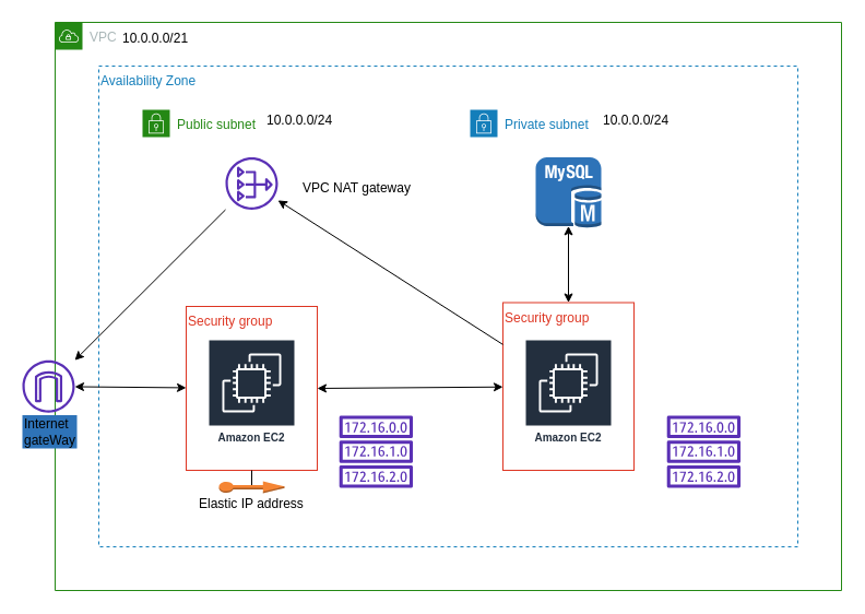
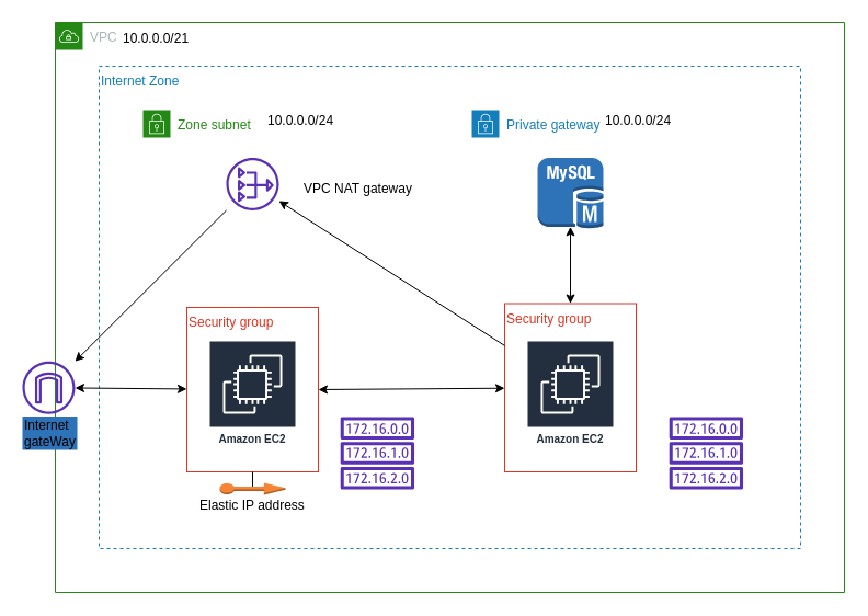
  <mxCell id="0" />
  <mxCell id="1" parent="0" />
  <mxCell id="2" value="VPC" style="points=[[0,0],[0.25,0],[0.5,0],[0.75,0],[1,0],[1,0.25],[1,0.5],[1,0.75],[1,1],[0.75,1],[0.5,1],[0.25,1],[0,1],[0,0.75],[0,0.5],[0,0.25]];outlineConnect=0;gradientColor=none;html=1;whiteSpace=wrap;fontSize=12;fontStyle=0;shape=mxgraph.aws4.group;grIcon=mxgraph.aws4.group_vpc;strokeColor=#248814;fillColor=none;verticalAlign=top;align=left;spacingLeft=30;fontColor=#AAB7B8;dashed=0;" vertex="1" parent="1"><mxGeometry x="50" y="20" width="720" height="520" as="geometry" /></mxCell>
- <mxCell id="3" value="Availability Zone" style="fillColor=none;strokeColor=#147EBA;dashed=1;verticalAlign=top;fontStyle=0;fontColor=#147EBA;align=left;" vertex="1" parent="1"><mxGeometry x="90" y="60" width="640" height="440" as="geometry" /></mxCell>
- <mxCell id="4" value="Private subnet" style="points=[[0,0],[0.25,0],[0.5,0],[0.75,0],[1,0],[1,0.25],[1,0.5],[1,0.75],[1,1],[0.75,1],[0.5,1],[0.25,1],[0,1],[0,0.75],[0,0.5],[0,0.25]];outlineConnect=0;gradientColor=none;html=1;whiteSpace=wrap;fontSize=12;fontStyle=0;shape=mxgraph.aws4.group;grIcon=mxgraph.aws4.group_security_group;grStroke=0;strokeColor=#147EBA;verticalAlign=top;align=left;spacingLeft=30;fontColor=#147EBA;dashed=0;" vertex="1" parent="1"><mxGeometry x="430" y="100" width="260" height="360" as="geometry" /></mxCell>
- <mxCell id="5" value="Public subnet" style="points=[[0,0],[0.25,0],[0.5,0],[0.75,0],[1,0],[1,0.25],[1,0.5],[1,0.75],[1,1],[0.75,1],[0.5,1],[0.25,1],[0,1],[0,0.75],[0,0.5],[0,0.25]];outlineConnect=0;gradientColor=none;html=1;whiteSpace=wrap;fontSize=12;fontStyle=0;shape=mxgraph.aws4.group;grIcon=mxgraph.aws4.group_security_group;grStroke=0;verticalAlign=top;align=left;spacingLeft=30;fontColor=#248814;dashed=0;strokeColor=#248814;" vertex="1" parent="1"><mxGeometry x="130" y="100" width="260" height="360" as="geometry" /></mxCell>
+ <mxCell id="3" value="Internet Zone" style="fillColor=none;strokeColor=#147EBA;dashed=1;verticalAlign=top;fontStyle=0;fontColor=#147EBA;align=left;" vertex="1" parent="1"><mxGeometry x="90" y="60" width="640" height="440" as="geometry" /></mxCell>
+ <mxCell id="4" value="Private gateway" style="points=[[0,0],[0.25,0],[0.5,0],[0.75,0],[1,0],[1,0.25],[1,0.5],[1,0.75],[1,1],[0.75,1],[0.5,1],[0.25,1],[0,1],[0,0.75],[0,0.5],[0,0.25]];outlineConnect=0;gradientColor=none;html=1;whiteSpace=wrap;fontSize=12;fontStyle=0;shape=mxgraph.aws4.group;grIcon=mxgraph.aws4.group_security_group;grStroke=0;strokeColor=#147EBA;verticalAlign=top;align=left;spacingLeft=30;fontColor=#147EBA;dashed=0;" vertex="1" parent="1"><mxGeometry x="430" y="100" width="260" height="360" as="geometry" /></mxCell>
+ <mxCell id="5" value="Zone subnet" style="points=[[0,0],[0.25,0],[0.5,0],[0.75,0],[1,0],[1,0.25],[1,0.5],[1,0.75],[1,1],[0.75,1],[0.5,1],[0.25,1],[0,1],[0,0.75],[0,0.5],[0,0.25]];outlineConnect=0;gradientColor=none;html=1;whiteSpace=wrap;fontSize=12;fontStyle=0;shape=mxgraph.aws4.group;grIcon=mxgraph.aws4.group_security_group;grStroke=0;verticalAlign=top;align=left;spacingLeft=30;fontColor=#248814;dashed=0;strokeColor=#248814;" vertex="1" parent="1"><mxGeometry x="130" y="100" width="260" height="360" as="geometry" /></mxCell>
  <mxCell id="6" value="" style="outlineConnect=0;fontColor=#232F3E;gradientColor=none;fillColor=#5A30B5;strokeColor=none;dashed=0;verticalLabelPosition=bottom;verticalAlign=top;align=center;html=1;fontSize=12;fontStyle=0;aspect=fixed;pointerEvents=1;shape=mxgraph.aws4.internet_gateway;" vertex="1" parent="1"><mxGeometry x="20" y="329.25" width="48" height="48" as="geometry" /></mxCell>
  <mxCell id="7" value="" style="outlineConnect=0;fontColor=#232F3E;gradientColor=none;fillColor=#5A30B5;strokeColor=none;dashed=0;verticalLabelPosition=bottom;verticalAlign=top;align=center;html=1;fontSize=12;fontStyle=0;aspect=fixed;pointerEvents=1;shape=mxgraph.aws4.nat_gateway;" vertex="1" parent="1"><mxGeometry x="206" y="143.5" width="48" height="48" as="geometry" /></mxCell>
  <mxCell id="8" value="" style="outlineConnect=0;dashed=0;verticalLabelPosition=bottom;verticalAlign=top;align=center;html=1;shape=mxgraph.aws3.elastic_ip;fillColor=#F58534;gradientColor=none;strokeColor=#f0f0f0;" vertex="1" parent="1"><mxGeometry x="200" y="440" width="60" height="11" as="geometry" /></mxCell>
  <mxCell id="9" value="Internet&lt;br&gt;gateWay" style="rounded=0;whiteSpace=wrap;html=1;fillColor=#2e73b8;align=left;strokeColor=none;" vertex="1" parent="1"><mxGeometry x="20" y="379.5" width="50" height="30.5" as="geometry" /></mxCell>
  <mxCell id="10" value="" style="outlineConnect=0;fontColor=#232F3E;gradientColor=none;fillColor=#5A30B5;strokeColor=none;dashed=0;verticalLabelPosition=bottom;verticalAlign=top;align=center;html=1;fontSize=12;fontStyle=0;aspect=fixed;pointerEvents=1;shape=mxgraph.aws4.route_table;" vertex="1" parent="1"><mxGeometry x="610" y="380" width="67.74" height="66" as="geometry" /></mxCell>
  <mxCell id="11" value="" style="outlineConnect=0;fontColor=#232F3E;gradientColor=none;fillColor=#5A30B5;strokeColor=none;dashed=0;verticalLabelPosition=bottom;verticalAlign=top;align=center;html=1;fontSize=12;fontStyle=0;aspect=fixed;pointerEvents=1;shape=mxgraph.aws4.route_table;" vertex="1" parent="1"><mxGeometry x="310" y="380" width="67.74" height="66" as="geometry" /></mxCell>
  <mxCell id="12" value="Amazon EC2" style="outlineConnect=0;fontColor=#232F3E;gradientColor=none;strokeColor=#ffffff;fillColor=#232F3E;dashed=0;verticalLabelPosition=middle;verticalAlign=bottom;align=center;html=1;whiteSpace=wrap;fontSize=10;fontStyle=1;spacing=3;shape=mxgraph.aws4.productIcon;prIcon=mxgraph.aws4.ec2;" vertex="1" parent="1"><mxGeometry x="190" y="310" width="80" height="100" as="geometry" /></mxCell>
  <mxCell id="13" value="Amazon EC2" style="outlineConnect=0;fontColor=#232F3E;gradientColor=none;strokeColor=#ffffff;fillColor=#232F3E;dashed=0;verticalLabelPosition=middle;verticalAlign=bottom;align=center;html=1;whiteSpace=wrap;fontSize=10;fontStyle=1;spacing=3;shape=mxgraph.aws4.productIcon;prIcon=mxgraph.aws4.ec2;" vertex="1" parent="1"><mxGeometry x="480" y="310" width="80" height="100" as="geometry" /></mxCell>
  <mxCell id="14" value="Security group" style="fillColor=none;strokeColor=#DD3522;verticalAlign=top;fontStyle=0;fontColor=#DD3522;align=left;" vertex="1" parent="1"><mxGeometry x="460" y="276.5" width="120" height="153.5" as="geometry" /></mxCell>
  <mxCell id="15" value="Security group" style="fillColor=none;strokeColor=#DD3522;verticalAlign=top;fontStyle=0;fontColor=#DD3522;align=left;" vertex="1" parent="1"><mxGeometry x="170" y="280" width="120" height="150" as="geometry" /></mxCell>
  <mxCell id="16" value="" style="endArrow=classic;startArrow=classic;html=1;" edge="1" parent="1" source="6" target="15"><mxGeometry width="50" height="50" relative="1" as="geometry"><mxPoint x="80" y="353" as="sourcePoint" /><mxPoint x="120" y="299.5" as="targetPoint" /></mxGeometry></mxCell>
  <mxCell id="17" value="" style="endArrow=classic;startArrow=classic;html=1;exitX=1;exitY=0.5;exitDx=0;exitDy=0;" edge="1" parent="1" source="15" target="14"><mxGeometry width="50" height="50" relative="1" as="geometry"><mxPoint x="400" y="390" as="sourcePoint" /><mxPoint x="450" y="340" as="targetPoint" /></mxGeometry></mxCell>
  <mxCell id="18" value="" style="endArrow=classic;html=1;exitX=0;exitY=0.25;exitDx=0;exitDy=0;" edge="1" parent="1" source="14" target="7"><mxGeometry width="50" height="50" relative="1" as="geometry"><mxPoint x="400" y="390" as="sourcePoint" /><mxPoint x="450" y="340" as="targetPoint" /><Array as="points" /></mxGeometry></mxCell>
  <mxCell id="19" value="" style="endArrow=classic;html=1;" edge="1" parent="1" source="7" target="6"><mxGeometry width="50" height="50" relative="1" as="geometry"><mxPoint x="210" y="240" as="sourcePoint" /><mxPoint x="450" y="340" as="targetPoint" /></mxGeometry></mxCell>
  <mxCell id="20" value="" style="outlineConnect=0;dashed=0;verticalLabelPosition=bottom;verticalAlign=top;align=center;html=1;shape=mxgraph.aws3.mysql_db_instance;fillColor=#2E73B8;gradientColor=none;strokeColor=#f0f0f0;" vertex="1" parent="1"><mxGeometry x="490" y="143.5" width="60" height="64.5" as="geometry" /></mxCell>
  <mxCell id="21" value="" style="endArrow=classic;startArrow=classic;html=1;exitX=0.5;exitY=0;exitDx=0;exitDy=0;entryX=0.5;entryY=0.975;entryDx=0;entryDy=0;entryPerimeter=0;" edge="1" parent="1" source="14" target="20"><mxGeometry width="50" height="50" relative="1" as="geometry"><mxPoint x="400" y="390" as="sourcePoint" /><mxPoint x="450" y="340" as="targetPoint" /></mxGeometry></mxCell>
  <mxCell id="22" value="" style="endArrow=none;html=1;entryX=0.5;entryY=1;entryDx=0;entryDy=0;exitX=0.5;exitY=0.32;exitDx=0;exitDy=0;exitPerimeter=0;" edge="1" parent="1" source="8" target="15"><mxGeometry width="50" height="50" relative="1" as="geometry"><mxPoint x="400" y="290" as="sourcePoint" /><mxPoint x="450" y="240" as="targetPoint" /></mxGeometry></mxCell>
  <mxCell id="23" value="VPC NAT gateway" style="rounded=0;whiteSpace=wrap;html=1;align=left;fillColor=none;strokeColor=none;" vertex="1" parent="1"><mxGeometry x="275" y="161.5" width="110" height="20" as="geometry" /></mxCell>
  <mxCell id="24" value="Elastic IP address" style="rounded=0;whiteSpace=wrap;html=1;fillColor=none;align=left;strokeColor=none;" vertex="1" parent="1"><mxGeometry x="180" y="451" width="100" height="20" as="geometry" /></mxCell>
  <mxCell id="25" value="10.0.0.0/21" style="rounded=0;whiteSpace=wrap;html=1;fillColor=none;align=left;strokeColor=none;" vertex="1" parent="1"><mxGeometry x="110" y="25" width="70" height="20" as="geometry" /></mxCell>
  <mxCell id="26" value="10.0.0.0/24" style="rounded=0;whiteSpace=wrap;html=1;fillColor=none;align=left;strokeColor=none;" vertex="1" parent="1"><mxGeometry x="242" y="100" width="70" height="20" as="geometry" /></mxCell>
  <mxCell id="27" value="10.0.0.0/24" style="rounded=0;whiteSpace=wrap;html=1;fillColor=none;align=left;strokeColor=none;" vertex="1" parent="1"><mxGeometry x="550" y="100" width="70" height="20" as="geometry" /></mxCell>
